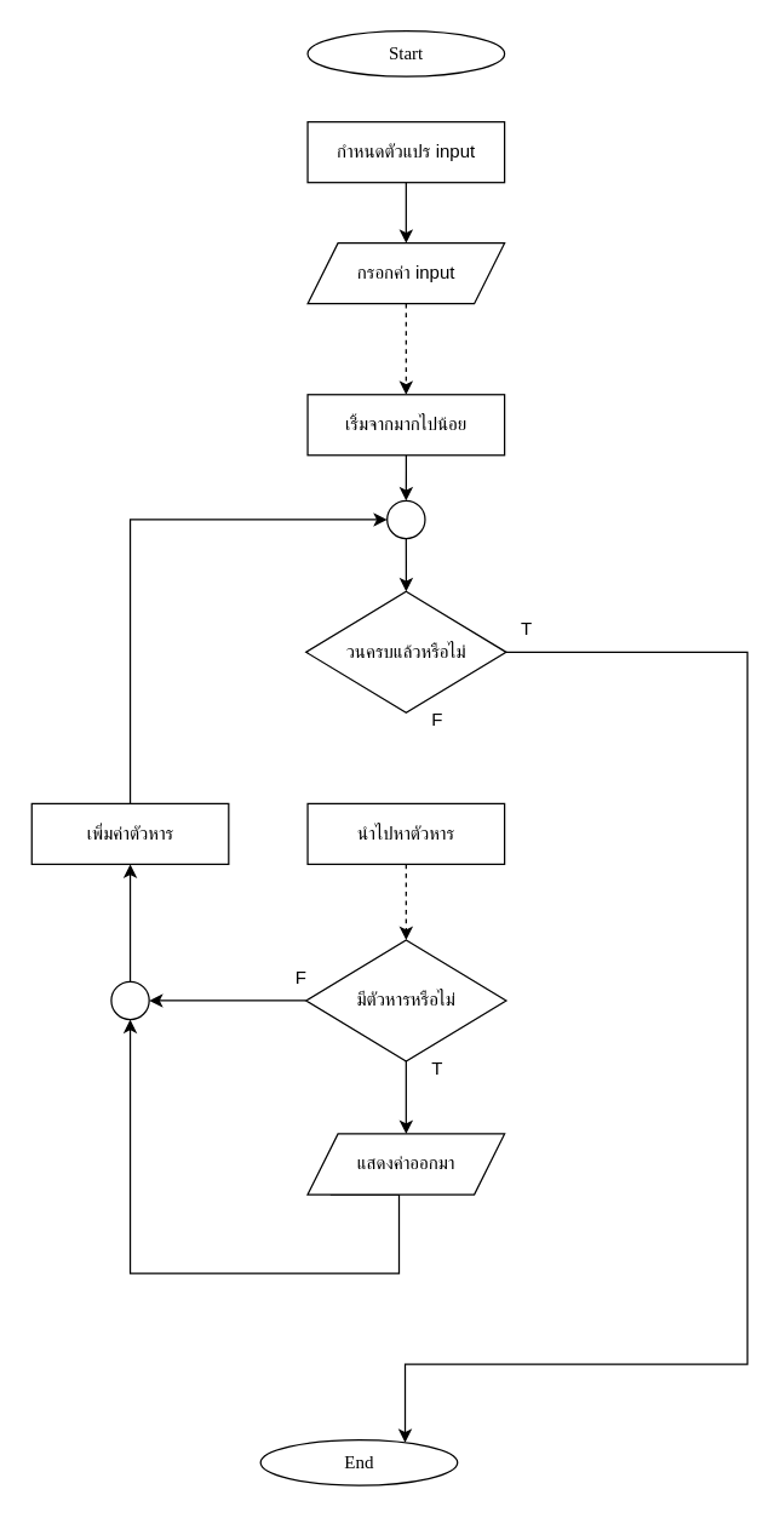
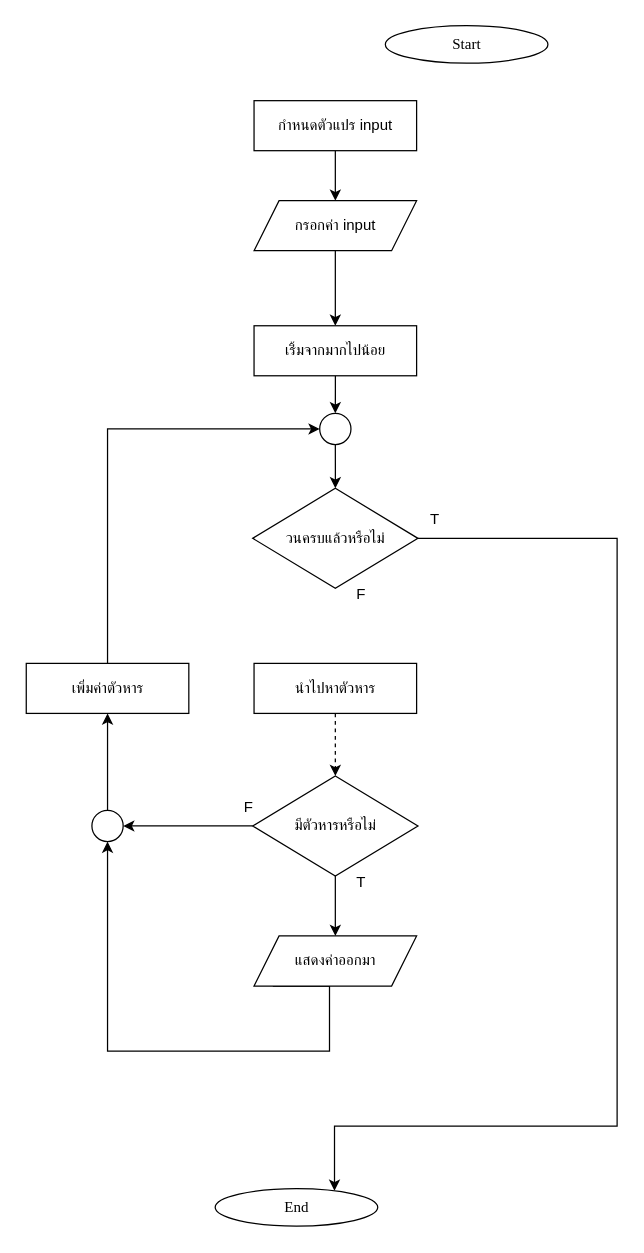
  <mxCell id="0" />
  <mxCell id="1" parent="0" />
- <mxCell id="2" value="&lt;font data-font-src=&quot;https://fonts.googleapis.com/css?family=Sarabun&quot; face=&quot;Sarabun&quot;&gt;Start&lt;/font&gt;" style="ellipse;whiteSpace=wrap;html=1;" vertex="1" parent="1"><mxGeometry x="202.66" y="20" width="130" height="30" as="geometry" /></mxCell>
+ <mxCell id="2" value="&lt;font data-font-src=&quot;https://fonts.googleapis.com/css?family=Sarabun&quot; face=&quot;Sarabun&quot;&gt;Start&lt;/font&gt;" style="ellipse;whiteSpace=wrap;html=1;" vertex="1" parent="1"><mxGeometry x="307.66" y="20" width="130" height="30" as="geometry" /></mxCell>
  <mxCell id="3" value="" style="edgeStyle=orthogonalEdgeStyle;rounded=0;orthogonalLoop=1;jettySize=auto;html=1;" edge="1" parent="1" source="4" target="6"><mxGeometry relative="1" as="geometry" /></mxCell>
  <mxCell id="4" value="กำหนดตัวแปร input" style="rounded=0;whiteSpace=wrap;html=1;" vertex="1" parent="1"><mxGeometry x="202.66" y="80" width="130" height="40" as="geometry" /></mxCell>
- <mxCell id="5" value="" style="edgeStyle=orthogonalEdgeStyle;rounded=0;orthogonalLoop=1;jettySize=auto;html=1;dashed=1;" edge="1" parent="1" source="6" target="10"><mxGeometry relative="1" as="geometry" /></mxCell>
+ <mxCell id="5" value="" style="edgeStyle=orthogonalEdgeStyle;rounded=0;orthogonalLoop=1;jettySize=auto;html=1;" edge="1" parent="1" source="6" target="10"><mxGeometry relative="1" as="geometry" /></mxCell>
  <mxCell id="6" value="กรอกค่า&amp;nbsp;input" style="rounded=0;whiteSpace=wrap;html=1;shape=parallelogram;perimeter=parallelogramPerimeter;fixedSize=1;" vertex="1" parent="1"><mxGeometry x="202.66" y="160" width="130" height="40" as="geometry" /></mxCell>
  <mxCell id="7" value="" style="edgeStyle=orthogonalEdgeStyle;rounded=0;orthogonalLoop=1;jettySize=auto;html=1;" edge="1" parent="1" source="8" target="26"><mxGeometry relative="1" as="geometry"><Array as="points"><mxPoint x="493" y="430" /><mxPoint x="493" y="900" /><mxPoint x="267" y="900" /></Array></mxGeometry></mxCell>
  <mxCell id="8" value="วนครบแล้วหรือไม่" style="rhombus;whiteSpace=wrap;html=1;" vertex="1" parent="1"><mxGeometry x="201.58" y="390" width="132.16" height="80" as="geometry" /></mxCell>
  <mxCell id="9" value="" style="edgeStyle=orthogonalEdgeStyle;rounded=0;orthogonalLoop=1;jettySize=auto;html=1;" edge="1" parent="1" source="10" target="19"><mxGeometry relative="1" as="geometry" /></mxCell>
  <mxCell id="10" value="เริ้่มจากมากไปน้อย" style="rounded=0;whiteSpace=wrap;html=1;" vertex="1" parent="1"><mxGeometry x="202.66" y="260" width="130" height="40" as="geometry" /></mxCell>
  <mxCell id="11" value="" style="edgeStyle=orthogonalEdgeStyle;rounded=0;orthogonalLoop=1;jettySize=auto;html=1;" edge="1" parent="1" source="13" target="17"><mxGeometry relative="1" as="geometry" /></mxCell>
  <mxCell id="12" value="" style="edgeStyle=orthogonalEdgeStyle;rounded=0;orthogonalLoop=1;jettySize=auto;html=1;exitX=0;exitY=0.5;exitDx=0;exitDy=0;" edge="1" parent="1" source="13" target="21"><mxGeometry relative="1" as="geometry"><mxPoint x="151.58" y="660" as="sourcePoint" /></mxGeometry></mxCell>
  <mxCell id="13" value="มีตัวหารหรือไม่" style="rhombus;whiteSpace=wrap;html=1;" vertex="1" parent="1"><mxGeometry x="201.58" y="620" width="132.16" height="80" as="geometry" /></mxCell>
  <mxCell id="14" value="" style="edgeStyle=orthogonalEdgeStyle;rounded=0;orthogonalLoop=1;jettySize=auto;html=1;dashed=1;" edge="1" parent="1" source="15" target="13"><mxGeometry relative="1" as="geometry" /></mxCell>
  <mxCell id="15" value="นำไปหาตัวหาร" style="rounded=0;whiteSpace=wrap;html=1;" vertex="1" parent="1"><mxGeometry x="202.66" y="530" width="130" height="40" as="geometry" /></mxCell>
  <mxCell id="16" style="edgeStyle=orthogonalEdgeStyle;rounded=0;orthogonalLoop=1;jettySize=auto;html=1;entryX=0.5;entryY=1;entryDx=0;entryDy=0;" edge="1" parent="1" target="21"><mxGeometry relative="1" as="geometry"><mxPoint x="217.667" y="788" as="sourcePoint" /><Array as="points"><mxPoint x="263" y="788" /><mxPoint x="263" y="840" /><mxPoint x="86" y="840" /></Array></mxGeometry></mxCell>
  <mxCell id="17" value="แสดงค่าออกมา" style="rounded=0;whiteSpace=wrap;html=1;shape=parallelogram;perimeter=parallelogramPerimeter;fixedSize=1;" vertex="1" parent="1"><mxGeometry x="202.66" y="748" width="130" height="40" as="geometry" /></mxCell>
  <mxCell id="18" value="" style="edgeStyle=orthogonalEdgeStyle;rounded=0;orthogonalLoop=1;jettySize=auto;html=1;" edge="1" parent="1" source="19" target="8"><mxGeometry relative="1" as="geometry" /></mxCell>
  <mxCell id="19" value="" style="ellipse;whiteSpace=wrap;html=1;aspect=fixed;" vertex="1" parent="1"><mxGeometry x="255.16" y="330" width="25" height="25" as="geometry" /></mxCell>
  <mxCell id="20" value="" style="edgeStyle=orthogonalEdgeStyle;rounded=0;orthogonalLoop=1;jettySize=auto;html=1;" edge="1" parent="1" source="21" target="25"><mxGeometry relative="1" as="geometry" /></mxCell>
  <mxCell id="21" value="" style="ellipse;whiteSpace=wrap;html=1;aspect=fixed;" vertex="1" parent="1"><mxGeometry x="73" y="647.5" width="25" height="25" as="geometry" /></mxCell>
  <mxCell id="22" value="F" style="text;html=1;align=center;verticalAlign=middle;resizable=0;points=[];autosize=1;strokeColor=none;fillColor=none;" vertex="1" parent="1"><mxGeometry x="183" y="630" width="30" height="30" as="geometry" /></mxCell>
  <mxCell id="23" value="T" style="text;html=1;align=center;verticalAlign=middle;resizable=0;points=[];autosize=1;strokeColor=none;fillColor=none;" vertex="1" parent="1"><mxGeometry x="273" y="690" width="30" height="30" as="geometry" /></mxCell>
  <mxCell id="24" style="edgeStyle=orthogonalEdgeStyle;rounded=0;orthogonalLoop=1;jettySize=auto;html=1;entryX=0;entryY=0.5;entryDx=0;entryDy=0;" edge="1" parent="1" source="25" target="19"><mxGeometry relative="1" as="geometry"><Array as="points"><mxPoint x="86" y="342" /></Array></mxGeometry></mxCell>
  <mxCell id="25" value="เพิ่มค่าตัวหาร" style="rounded=0;whiteSpace=wrap;html=1;" vertex="1" parent="1"><mxGeometry x="20.5" y="530" width="130" height="40" as="geometry" /></mxCell>
  <mxCell id="26" value="&lt;font face=&quot;Sarabun&quot;&gt;End&lt;/font&gt;" style="ellipse;whiteSpace=wrap;html=1;" vertex="1" parent="1"><mxGeometry x="171.58" y="950" width="130" height="30" as="geometry" /></mxCell>
  <mxCell id="27" value="F" style="text;html=1;align=center;verticalAlign=middle;resizable=0;points=[];autosize=1;strokeColor=none;fillColor=none;" vertex="1" parent="1"><mxGeometry x="273" y="460" width="30" height="30" as="geometry" /></mxCell>
  <mxCell id="28" value="T" style="text;html=1;align=center;verticalAlign=middle;resizable=0;points=[];autosize=1;strokeColor=none;fillColor=none;" vertex="1" parent="1"><mxGeometry x="331.58" y="400" width="30" height="30" as="geometry" /></mxCell>
